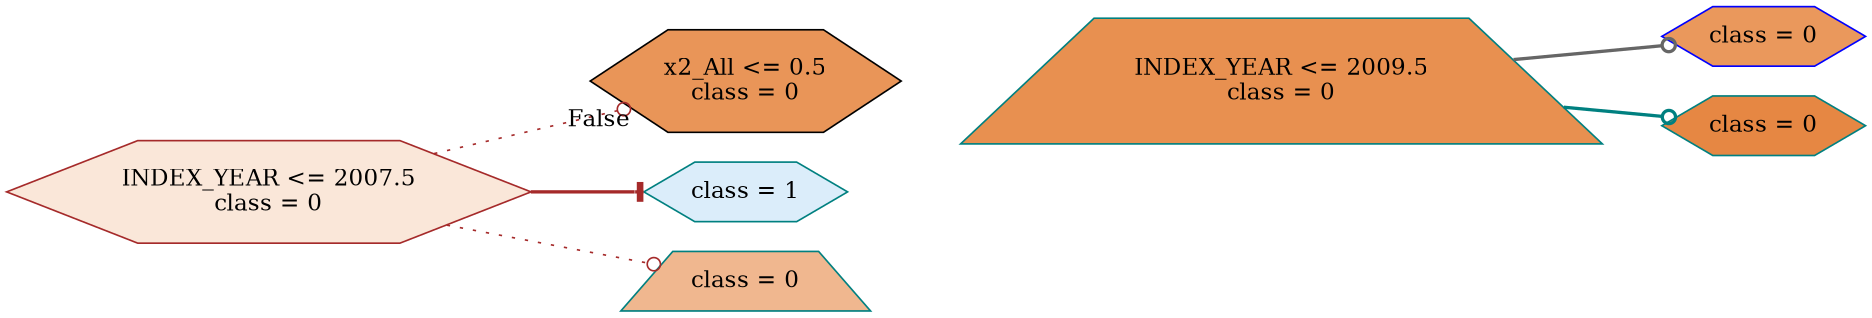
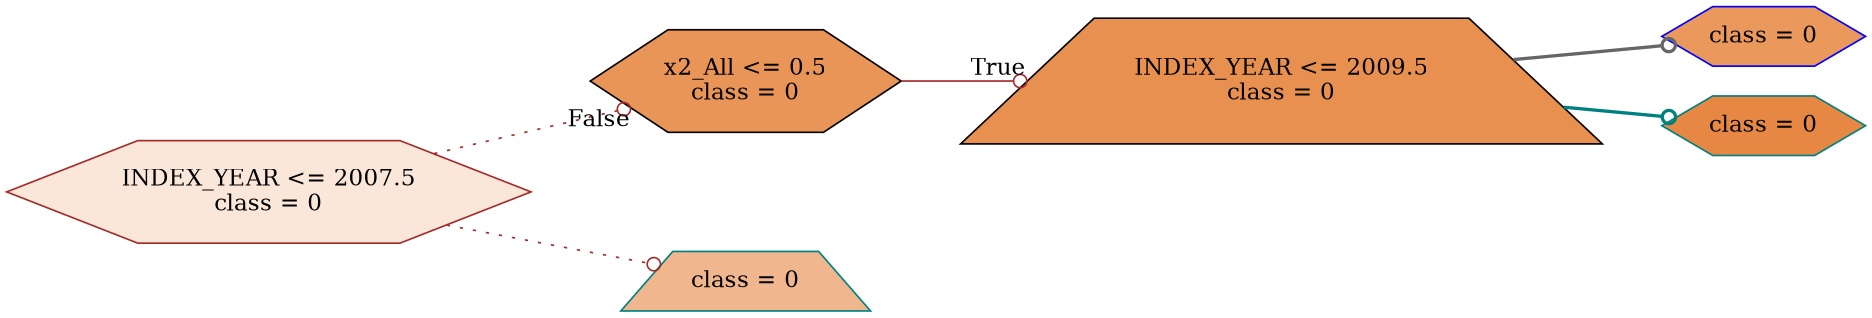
  digraph {
    rankdir=LR
    node [color=teal shape=hexagon style=filled]
    edge [arrowhead=odot color=brown style=bold]
    n1 [color=black fillcolor="#e99558" label="x2_All <= 0.5\nclass = 0"]
-   n2 [fillcolor="#e89050" label="INDEX_YEAR <= 2009.5\nclass = 0" shape=trapezium]
+   n2 [color=black fillcolor="#e89050" label="INDEX_YEAR <= 2009.5\nclass = 0" shape=trapezium]
    n3 [color=blue fillcolor="#ea985c" label="class = 0"]
    n4 [fillcolor="#e68743" label="class = 0"]
    n5 [color=brown fillcolor="#fae7d9" label="INDEX_YEAR <= 2007.5\nclass = 0"]
-   n6 [fillcolor="#dbedfa" label="class = 1"]
    n7 [fillcolor="#f0b78f" label="class = 0" shape=trapezium]
+   n1 -> n2 [headlabel=True labelangle=45 labeldistance=2.5 style=solid]
    n2 -> n3 [color=gray40]
    n2 -> n4 [color=teal]
    n5 -> n1 [headlabel=False labelangle=-45 labeldistance=2.5 style=dotted]
-   n5 -> n6 [arrowhead=tee]
    n5 -> n7 [style=dotted]
  }
